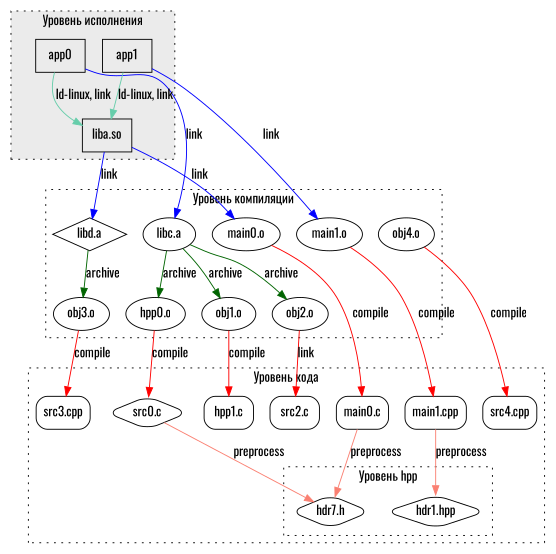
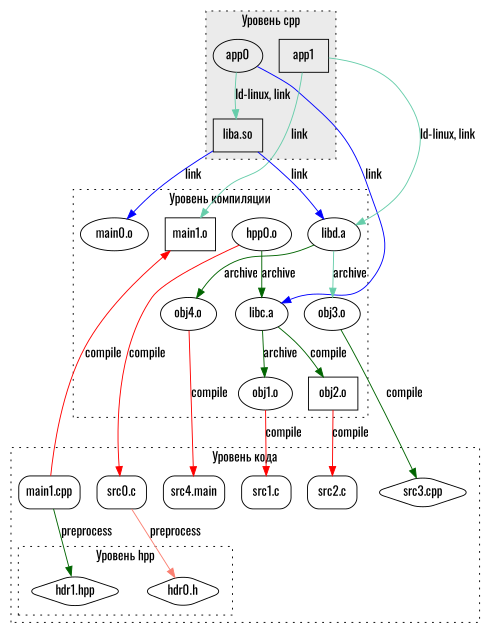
  digraph {
    fontname=Oswald
    rankdir=TB
    node [fontname=Oswald]
    edge [color=red fontname=Oswald]
-   app0 [shape=box]
+   app0 [shape=ellipse]
    n2 [label="libc.a"]
    n3 [label="main0.o"]
    app1 [shape=box]
-   n5 [label="main1.o"]
+   n5 [label="main1.o" shape=box]
    n6 [label="liba.so" shape=box]
-   n7 [label="libd.a" shape=diamond]
+   n7 [label="libd.a"]
    n8 [label="hpp0.o"]
    n9 [label="obj1.o"]
-   n10 [label="obj2.o"]
+   n10 [label="obj2.o" shape=box]
    n11 [label="obj3.o"]
    n12 [label="obj4.o"]
-   n13 [label="hdr7.h" shape=diamond style=rounded]
+   n13 [label="hdr0.h" shape=diamond style=rounded]
    n14 [label="hdr1.hpp" shape=diamond style=rounded]
-   n15 [label="src0.c" shape=diamond style=rounded]
-   n16 [label="hpp1.c" shape=rect style=rounded]
+   n15 [label="src0.c" shape=rect style=rounded]
+   n16 [label="src1.c" shape=rect style=rounded]
    n17 [label="src2.c" shape=rect style=rounded]
-   n18 [label="src3.cpp" shape=rect style=rounded]
-   n19 [label="src4.cpp" shape=rect style=rounded]
-   n20 [label="main0.c" shape=rect style=rounded]
+   n18 [label="src3.cpp" shape=diamond style=rounded]
+   n19 [label="src4.main" shape=rect style=rounded]
    n21 [label="main1.cpp" shape=rect style=rounded]
    subgraph sub_1 {
      app0
      n2
      n3
      app1
      n5
      n6
      n7
    }
    subgraph cluster_2 {
      fillcolor=gray92
-     label="Уровень исполнения"
+     label="Уровень cpp"
      style="dotted, filled"
      app0
      app1
      n6
    }
    subgraph cluster_3 {
      label="Уровень компиляции"
      style=dotted
      n2
      n3
      n5
      n7
      n8
      n9
      n10
      n11
      n12
    }
    subgraph cluster_4 {
      label="Уровень кода"
      style=dotted
      n15
      n16
      n17
      n18
      n19
-     n20
      n21
      subgraph cluster_5 {
        label="Уровень hpp"
        style=dotted
        n13
        n14
      }
    }
    app0 -> n2 [color=blue label=link]
    app0 -> n6 [color=mediumaquamarine label="ld-linux, link"]
-   n2 -> n8 [color=darkgreen label=archive]
+   n8 -> n2 [color=darkgreen label=archive]
    n2 -> n9 [color=darkgreen label=archive]
-   n2 -> n10 [color=darkgreen label=archive]
-   n3 -> n20 [label=compile]
-   app1 -> n5 [color=blue label=link]
-   app1 -> n6 [color=mediumaquamarine label="ld-linux, link"]
-   n5 -> n21 [label=compile]
+   n2 -> n10 [color=darkgreen label=compile]
+   app1 -> n5 [color=mediumaquamarine label=link]
+   app1 -> n7 [color=mediumaquamarine label="ld-linux, link"]
+   n21 -> n5 [label=compile]
    n6 -> n3 [color=blue label=link]
    n6 -> n7 [color=blue label=link]
-   n7 -> n11 [color=darkgreen label=archive]
+   n7 -> n11 [color=mediumaquamarine label=archive]
+   n7 -> n12 [color=darkgreen label=archive]
    n8 -> n15 [label=compile]
    n9 -> n16 [label=compile]
-   n10 -> n17 [label=link]
-   n11 -> n18 [label=compile]
+   n10 -> n17 [label=compile]
+   n11 -> n18 [color=darkgreen label=compile]
    n12 -> n19 [label=compile]
    n15 -> n13 [color=salmon label=preprocess]
-   n20 -> n13 [color=salmon label=preprocess]
-   n21 -> n14 [color=salmon label=preprocess]
+   n21 -> n14 [color=darkgreen label=preprocess]
  }
